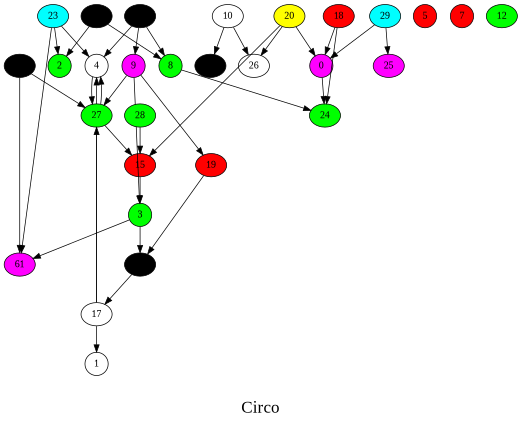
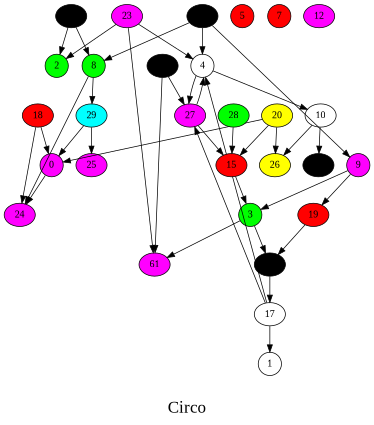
  digraph {
    fontname="Liberation Serif"
    fontsize=24
    label="\nCirco\n"
    splines=false
    node [fillcolor=green fontname="Liberation Serif" shape=ellipse style=filled]
    edge [fontname="Liberation Serif"]
    0 [fillcolor=magenta height=0.3 width=0.3]
-   24 [height=0.3 width=0.3]
+   24 [fillcolor=magenta height=0.3 width=0.3]
    1 [fillcolor=white height=0.3 width=0.3]
    2 [height=0.3 width=0.3]
    3 [height=0.3 width=0.3]
    n6 [fillcolor=magenta height=0.3 label=61 width=0.3]
    13 [fillcolor=black height=0.3 width=0.3]
    17 [fillcolor=white height=0.3 width=0.3]
    4 [fillcolor=white height=0.3 width=0.3]
    10 [fillcolor=white height=0.3 width=0.3]
-   27 [height=0.3 width=0.3]
+   27 [fillcolor=magenta height=0.3 width=0.3]
    22 [fillcolor=black height=0.3 width=0.3]
-   26 [fillcolor=white height=0.3 width=0.3]
+   26 [fillcolor=yellow height=0.3 width=0.3]
    15 [fillcolor=red height=0.3 width=0.3]
    5 [fillcolor=red height=0.3 width=0.3]
    7 [fillcolor=red height=0.3 width=0.3]
    8 [height=0.3 width=0.3]
    29 [fillcolor=cyan height=0.3 width=0.3]
    25 [fillcolor=magenta height=0.3 width=0.3]
    9 [fillcolor=magenta height=0.3 width=0.3]
    19 [fillcolor=red height=0.3 width=0.3]
-   12 [height=0.3 width=0.3]
+   12 [fillcolor=magenta height=0.3 width=0.3]
    14 [fillcolor=black height=0.3 width=0.3]
    16 [fillcolor=black height=0.3 width=0.3]
    18 [fillcolor=red height=0.3 width=0.3]
    20 [fillcolor=yellow height=0.3 width=0.3]
    21 [fillcolor=black height=0.3 width=0.3]
-   23 [fillcolor=cyan height=0.3 width=0.3]
+   23 [fillcolor=magenta height=0.3 width=0.3]
    28 [height=0.3 width=0.3]
    0 -> 24
    3 -> n6
    3 -> 13
    13 -> 17
    17 -> 1
    17 -> 4
    17 -> 27
+   4 -> 10
    4 -> 27
    10 -> 22
    10 -> 26
    27 -> 4
    27 -> 15
    15 -> 3
    8 -> 24
+   8 -> 29
    29 -> 0
    29 -> 25
    9 -> 3
-   9 -> 27
    9 -> 19
    19 -> 13
    14 -> n6
    14 -> 27
    16 -> 2
    16 -> 8
    18 -> 0
    18 -> 24
    20 -> 0
    20 -> 26
    20 -> 15
    21 -> 4
    21 -> 8
    21 -> 9
    23 -> 2
    23 -> n6
    23 -> 4
    28 -> 15
  }
